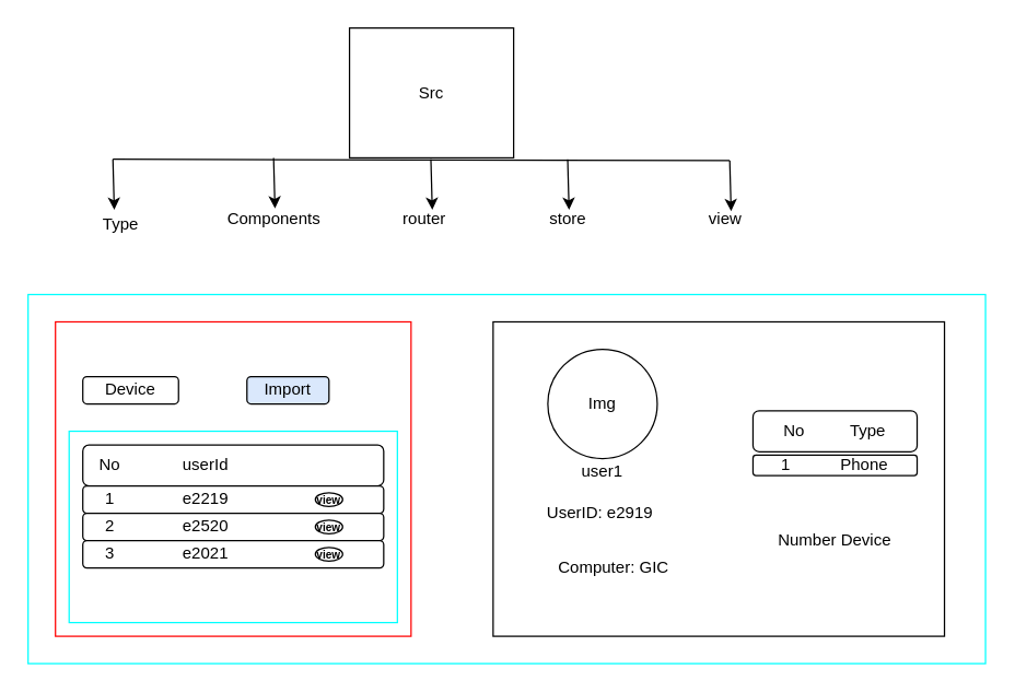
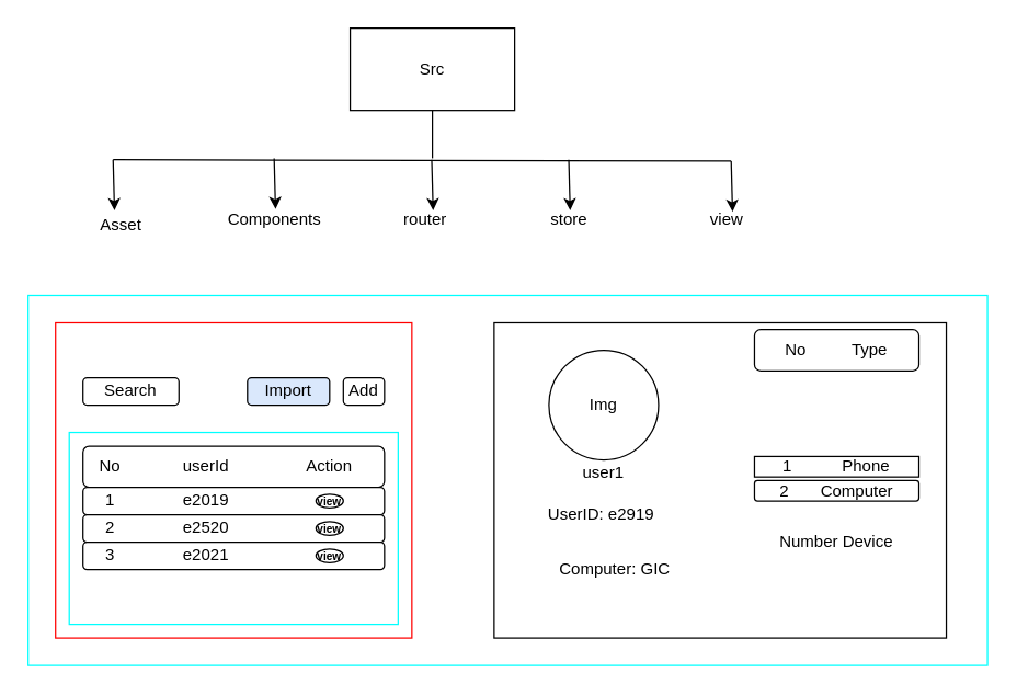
  <mxCell id="0" />
  <mxCell id="1" parent="0" />
  <mxCell id="2" value="" style="rounded=0;whiteSpace=wrap;html=1;strokeColor=#00FFFF;" vertex="1" parent="1"><mxGeometry x="20" y="215" width="700" height="270" as="geometry" /></mxCell>
  <mxCell id="3" value="" style="rounded=0;whiteSpace=wrap;html=1;strokeColor=#FF0000;" vertex="1" parent="1"><mxGeometry x="40" y="235" width="260" height="230" as="geometry" /></mxCell>
  <mxCell id="4" value="" style="rounded=0;whiteSpace=wrap;html=1;fontStyle=1" vertex="1" parent="1"><mxGeometry x="360" y="235" width="330" height="230" as="geometry" /></mxCell>
  <mxCell id="5" value="" style="rounded=0;whiteSpace=wrap;html=1;strokeColor=#00FFFF;" vertex="1" parent="1"><mxGeometry x="50" y="315" width="240" height="140" as="geometry" /></mxCell>
  <mxCell id="6" value="" style="rounded=1;whiteSpace=wrap;html=1;" vertex="1" parent="1"><mxGeometry x="60" y="325" width="220" height="30" as="geometry" /></mxCell>
  <mxCell id="7" value="" style="rounded=1;whiteSpace=wrap;html=1;" vertex="1" parent="1"><mxGeometry x="60" y="355" width="220" height="20" as="geometry" /></mxCell>
  <mxCell id="8" value="" style="rounded=1;whiteSpace=wrap;html=1;" vertex="1" parent="1"><mxGeometry x="60" y="375" width="220" height="20" as="geometry" /></mxCell>
  <mxCell id="9" value="" style="rounded=1;whiteSpace=wrap;html=1;" vertex="1" parent="1"><mxGeometry x="60" y="395" width="220" height="20" as="geometry" /></mxCell>
  <mxCell id="10" value="No" style="text;html=1;strokeColor=none;fillColor=none;align=center;verticalAlign=middle;whiteSpace=wrap;rounded=0;" vertex="1" parent="1"><mxGeometry x="50" y="325" width="60" height="30" as="geometry" /></mxCell>
  <mxCell id="11" value="userId" style="text;html=1;strokeColor=none;fillColor=none;align=center;verticalAlign=middle;whiteSpace=wrap;rounded=0;" vertex="1" parent="1"><mxGeometry x="120" y="325" width="60" height="30" as="geometry" /></mxCell>
+ <mxCell id="12" value="Action" style="text;html=1;strokeColor=none;fillColor=none;align=center;verticalAlign=middle;whiteSpace=wrap;rounded=0;" vertex="1" parent="1"><mxGeometry x="210" y="325" width="60" height="30" as="geometry" /></mxCell>
  <mxCell id="13" value="1" style="text;html=1;strokeColor=none;fillColor=none;align=center;verticalAlign=middle;whiteSpace=wrap;rounded=0;" vertex="1" parent="1"><mxGeometry x="50" y="350" width="60" height="30" as="geometry" /></mxCell>
  <mxCell id="14" value="2" style="text;html=1;strokeColor=none;fillColor=none;align=center;verticalAlign=middle;whiteSpace=wrap;rounded=0;" vertex="1" parent="1"><mxGeometry x="50" y="370" width="60" height="30" as="geometry" /></mxCell>
  <mxCell id="15" value="3" style="text;html=1;strokeColor=none;fillColor=none;align=center;verticalAlign=middle;whiteSpace=wrap;rounded=0;" vertex="1" parent="1"><mxGeometry x="50" y="390" width="60" height="30" as="geometry" /></mxCell>
- <mxCell id="16" value="e2219" style="text;html=1;strokeColor=none;fillColor=none;align=center;verticalAlign=middle;whiteSpace=wrap;rounded=0;" vertex="1" parent="1"><mxGeometry x="120" y="350" width="60" height="30" as="geometry" /></mxCell>
+ <mxCell id="16" value="e2019" style="text;html=1;strokeColor=none;fillColor=none;align=center;verticalAlign=middle;whiteSpace=wrap;rounded=0;" vertex="1" parent="1"><mxGeometry x="120" y="350" width="60" height="30" as="geometry" /></mxCell>
  <mxCell id="17" value="e2520" style="text;html=1;strokeColor=none;fillColor=none;align=center;verticalAlign=middle;whiteSpace=wrap;rounded=0;" vertex="1" parent="1"><mxGeometry x="120" y="370" width="60" height="30" as="geometry" /></mxCell>
  <mxCell id="18" value="e2021" style="text;html=1;strokeColor=none;fillColor=none;align=center;verticalAlign=middle;whiteSpace=wrap;rounded=0;" vertex="1" parent="1"><mxGeometry x="120" y="390" width="60" height="30" as="geometry" /></mxCell>
  <mxCell id="19" value="&lt;h5&gt;&lt;font style=&quot;font-size: 8px;&quot;&gt;view&lt;/font&gt;&lt;/h5&gt;" style="ellipse;whiteSpace=wrap;html=1;" vertex="1" parent="1"><mxGeometry x="230" y="360" width="20" height="10" as="geometry" /></mxCell>
  <mxCell id="20" value="&lt;h5&gt;&lt;font style=&quot;font-size: 8px;&quot;&gt;view&lt;/font&gt;&lt;/h5&gt;" style="ellipse;whiteSpace=wrap;html=1;" vertex="1" parent="1"><mxGeometry x="230" y="380" width="20" height="10" as="geometry" /></mxCell>
  <mxCell id="21" value="&lt;h5&gt;&lt;font style=&quot;font-size: 8px;&quot;&gt;view&lt;/font&gt;&lt;/h5&gt;" style="ellipse;whiteSpace=wrap;html=1;" vertex="1" parent="1"><mxGeometry x="230" y="400" width="20" height="10" as="geometry" /></mxCell>
- <mxCell id="22" value="Device" style="rounded=1;whiteSpace=wrap;html=1;" vertex="1" parent="1"><mxGeometry x="60" y="275" width="70" height="20" as="geometry" /></mxCell>
+ <mxCell id="22" value="Search" style="rounded=1;whiteSpace=wrap;html=1;" vertex="1" parent="1"><mxGeometry x="60" y="275" width="70" height="20" as="geometry" /></mxCell>
  <mxCell id="23" value="Import" style="rounded=1;whiteSpace=wrap;html=1;fillColor=#dae8fc;" vertex="1" parent="1"><mxGeometry x="180" y="275" width="60" height="20" as="geometry" /></mxCell>
+ <mxCell id="24" value="Add" style="rounded=1;whiteSpace=wrap;html=1;" vertex="1" parent="1"><mxGeometry x="250" y="275" width="30" height="20" as="geometry" /></mxCell>
  <mxCell id="25" value="Img" style="ellipse;whiteSpace=wrap;html=1;aspect=fixed;" vertex="1" parent="1"><mxGeometry x="400" y="255" width="80" height="80" as="geometry" /></mxCell>
  <mxCell id="26" value="user1" style="text;html=1;strokeColor=none;fillColor=none;align=center;verticalAlign=middle;whiteSpace=wrap;rounded=0;" vertex="1" parent="1"><mxGeometry x="410" y="330" width="60" height="30" as="geometry" /></mxCell>
  <mxCell id="27" value="UserID: e2919&amp;nbsp;" style="text;html=1;strokeColor=none;fillColor=none;align=center;verticalAlign=middle;whiteSpace=wrap;rounded=0;" vertex="1" parent="1"><mxGeometry x="390" y="360" width="100" height="30" as="geometry" /></mxCell>
  <mxCell id="28" value="Computer: GIC&amp;nbsp;" style="text;html=1;strokeColor=none;fillColor=none;align=center;verticalAlign=middle;whiteSpace=wrap;rounded=0;" vertex="1" parent="1"><mxGeometry x="400" y="400" width="100" height="30" as="geometry" /></mxCell>
  <mxCell id="29" value="Number Device" style="text;html=1;strokeColor=none;fillColor=none;align=center;verticalAlign=middle;whiteSpace=wrap;rounded=0;" vertex="1" parent="1"><mxGeometry x="565" y="380" width="90" height="30" as="geometry" /></mxCell>
- <mxCell id="30" value="No&amp;nbsp; &amp;nbsp; &amp;nbsp; &amp;nbsp; &amp;nbsp; Type" style="rounded=1;whiteSpace=wrap;html=1;" vertex="1" parent="1"><mxGeometry x="550" y="300" width="120" height="30" as="geometry" /></mxCell>
- <mxCell id="31" value="1&amp;nbsp; &amp;nbsp; &amp;nbsp; &amp;nbsp; &amp;nbsp; &amp;nbsp;Phone" style="rounded=1;whiteSpace=wrap;html=1;" vertex="1" parent="1"><mxGeometry x="550" y="332.5" width="120" height="15" as="geometry" /></mxCell>
- <mxCell id="33" value="Src" style="rounded=0;whiteSpace=wrap;html=1;" vertex="1" parent="1"><mxGeometry x="255" y="20" width="120" height="95" as="geometry" /></mxCell>
- <mxCell id="34" value="Type" style="text;html=1;strokeColor=none;fillColor=none;align=center;verticalAlign=middle;whiteSpace=wrap;rounded=0;" vertex="1" parent="1"><mxGeometry x="58" y="149" width="60" height="30" as="geometry" /></mxCell>
+ <mxCell id="30" value="No&amp;nbsp; &amp;nbsp; &amp;nbsp; &amp;nbsp; &amp;nbsp; Type" style="rounded=1;whiteSpace=wrap;html=1;" vertex="1" parent="1"><mxGeometry x="550" y="240" width="120" height="30" as="geometry" /></mxCell>
+ <mxCell id="31" value="1&amp;nbsp; &amp;nbsp; &amp;nbsp; &amp;nbsp; &amp;nbsp; &amp;nbsp;Phone" style="whiteSpace=wrap;html=1;rounded=0;" vertex="1" parent="1"><mxGeometry x="550" y="332.5" width="120" height="15" as="geometry" /></mxCell>
+ <mxCell id="32" value="2&amp;nbsp; &amp;nbsp; &amp;nbsp; &amp;nbsp;Computer" style="rounded=1;whiteSpace=wrap;html=1;" vertex="1" parent="1"><mxGeometry x="550" y="350" width="120" height="15" as="geometry" /></mxCell>
+ <mxCell id="33" value="Src" style="rounded=0;whiteSpace=wrap;html=1;" vertex="1" parent="1"><mxGeometry x="255" y="20" width="120" height="60" as="geometry" /></mxCell>
+ <mxCell id="34" value="Asset" style="text;html=1;strokeColor=none;fillColor=none;align=center;verticalAlign=middle;whiteSpace=wrap;rounded=0;" vertex="1" parent="1"><mxGeometry x="58" y="149" width="60" height="30" as="geometry" /></mxCell>
  <mxCell id="35" value="Components" style="text;html=1;strokeColor=none;fillColor=none;align=center;verticalAlign=middle;whiteSpace=wrap;rounded=0;" vertex="1" parent="1"><mxGeometry x="170" y="145" width="60" height="30" as="geometry" /></mxCell>
  <mxCell id="36" value="router" style="text;html=1;strokeColor=none;fillColor=none;align=center;verticalAlign=middle;whiteSpace=wrap;rounded=0;" vertex="1" parent="1"><mxGeometry x="280" y="145" width="60" height="30" as="geometry" /></mxCell>
  <mxCell id="37" value="store" style="text;html=1;strokeColor=none;fillColor=none;align=center;verticalAlign=middle;whiteSpace=wrap;rounded=0;" vertex="1" parent="1"><mxGeometry x="385" y="145" width="60" height="30" as="geometry" /></mxCell>
  <mxCell id="38" value="view" style="text;html=1;strokeColor=none;fillColor=none;align=center;verticalAlign=middle;whiteSpace=wrap;rounded=0;" vertex="1" parent="1"><mxGeometry x="500" y="145" width="60" height="30" as="geometry" /></mxCell>
  <mxCell id="39" value="" style="endArrow=none;html=1;rounded=0;" edge="1" parent="1"><mxGeometry width="50" height="50" relative="1" as="geometry"><mxPoint x="82" y="116" as="sourcePoint" /><mxPoint x="533" y="117" as="targetPoint" /></mxGeometry></mxCell>
  <mxCell id="40" value="" style="endArrow=none;html=1;rounded=0;entryX=0.5;entryY=1;entryDx=0;entryDy=0;" edge="1" parent="1" target="33"><mxGeometry width="50" height="50" relative="1" as="geometry"><mxPoint x="315" y="115" as="sourcePoint" /><mxPoint x="325" y="80" as="targetPoint" /></mxGeometry></mxCell>
  <mxCell id="41" value="" style="endArrow=classic;html=1;rounded=0;" edge="1" parent="1"><mxGeometry width="50" height="50" relative="1" as="geometry"><mxPoint x="82" y="116" as="sourcePoint" /><mxPoint x="83" y="153" as="targetPoint" /></mxGeometry></mxCell>
  <mxCell id="42" value="" style="endArrow=classic;html=1;rounded=0;" edge="1" parent="1"><mxGeometry width="50" height="50" relative="1" as="geometry"><mxPoint x="199.5" y="115" as="sourcePoint" /><mxPoint x="200.5" y="152" as="targetPoint" /></mxGeometry></mxCell>
  <mxCell id="43" value="" style="endArrow=classic;html=1;rounded=0;" edge="1" parent="1"><mxGeometry width="50" height="50" relative="1" as="geometry"><mxPoint x="314.5" y="116" as="sourcePoint" /><mxPoint x="315.5" y="153" as="targetPoint" /></mxGeometry></mxCell>
  <mxCell id="44" value="" style="endArrow=classic;html=1;rounded=0;" edge="1" parent="1"><mxGeometry width="50" height="50" relative="1" as="geometry"><mxPoint x="414.5" y="116" as="sourcePoint" /><mxPoint x="415.5" y="153" as="targetPoint" /></mxGeometry></mxCell>
  <mxCell id="45" value="" style="endArrow=classic;html=1;rounded=0;" edge="1" parent="1"><mxGeometry width="50" height="50" relative="1" as="geometry"><mxPoint x="533" y="117" as="sourcePoint" /><mxPoint x="534" y="154" as="targetPoint" /></mxGeometry></mxCell>
